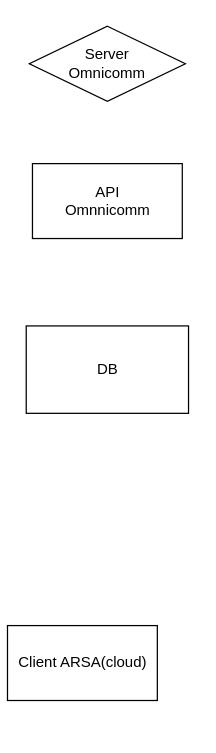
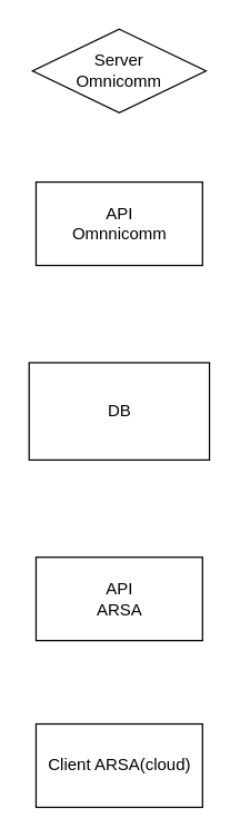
  <mxCell id="0" />
  <mxCell id="1" parent="0" />
  <mxCell id="2" value="DB" style="rounded=0;whiteSpace=wrap;html=1;" vertex="1" parent="1"><mxGeometry x="20.5" y="260" width="130" height="70" as="geometry" /></mxCell>
  <mxCell id="3" value="&lt;div&gt;Server&lt;/div&gt;&lt;div&gt;Omnicomm&lt;br&gt;&lt;/div&gt;" style="rhombus;whiteSpace=wrap;html=1;" vertex="1" parent="1"><mxGeometry x="23" y="20" width="125" height="60" as="geometry" /></mxCell>
  <mxCell id="4" value="API &lt;br&gt;Omnnicomm" style="rounded=0;whiteSpace=wrap;html=1;" vertex="1" parent="1"><mxGeometry x="25.5" y="130" width="120" height="60" as="geometry" /></mxCell>
- <mxCell id="6" value="Client ARSA(cloud)" style="rounded=0;whiteSpace=wrap;html=1;" vertex="1" parent="1"><mxGeometry x="5.5" y="500" width="120" height="60" as="geometry" /></mxCell>
+ <mxCell id="5" value="API&lt;br&gt;ARSA" style="rounded=0;whiteSpace=wrap;html=1;" vertex="1" parent="1"><mxGeometry x="25.5" y="400" width="120" height="60" as="geometry" /></mxCell>
+ <mxCell id="6" value="Client ARSA(cloud)" style="rounded=0;whiteSpace=wrap;html=1;" vertex="1" parent="1"><mxGeometry x="25.5" y="520" width="120" height="60" as="geometry" /></mxCell>
